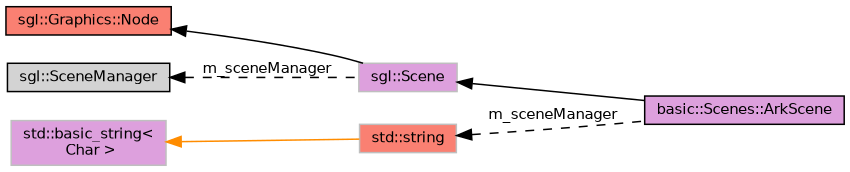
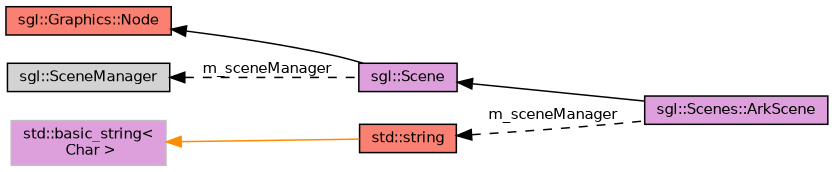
  digraph {
    rankdir=LR
    node [color=black fillcolor=plum fontname=Helvetica fontsize=10 shape=record style=filled]
    edge [color=black dir=back fontname=Helvetica fontsize=10 labelfontname=Helvetica labelfontsize=10 style=solid]
-   n1 [fontcolor=black height=0.2 label="basic::Scenes::ArkScene" width=0.4]
-   n2 [color=grey75 height=0.2 label="sgl::Scene" width=0.4]
+   n1 [fontcolor=black height=0.2 label="sgl::Scenes::ArkScene" width=0.4]
+   n2 [height=0.2 label="sgl::Scene" width=0.4]
    n3 [fillcolor=salmon height=0.2 label="sgl::Graphics::Node" width=0.4]
    n4 [fillcolor=lightgrey height=0.2 label="sgl::SceneManager" width=0.4]
-   n5 [color=grey75 fillcolor=salmon height=0.2 label="std::string" width=0.4]
+   n5 [fillcolor=salmon height=0.2 label="std::string" width=0.4]
    n6 [color=grey75 height=0.2 label="std::basic_string\<\l Char \>" width=0.4]
    n2 -> n1
    n3 -> n2
    n4 -> n2 [label=" m_sceneManager" style=dashed]
    n5 -> n1 [label=" m_sceneManager" style=dashed]
    n6 -> n5 [color=darkorange]
  }
